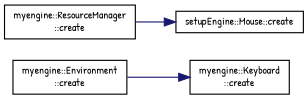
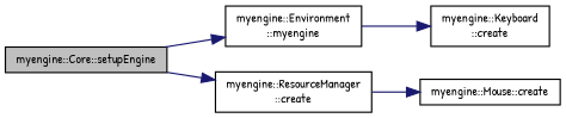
  digraph {
    fontname="Patrick Hand"
    rankdir=LR
    node [color=black fillcolor=white fontname="Patrick Hand" fontsize=10 shape=record style=filled]
    edge [color=midnightblue fontname="Patrick Hand" fontsize=10 labelfontname=Helvetica labelfontsize=10 style=solid]
-   n2 [height=0.2 label="myengine::Environment\l::create" width=0.4]
+   n1 [fillcolor=grey75 fontcolor=black height=0.2 label="myengine::Core::setupEngine" width=0.4]
+   n2 [height=0.2 label="myengine::Environment\l::myengine" width=0.4]
    n3 [height=0.2 label="myengine::ResourceManager\l::create" width=0.4]
    n4 [height=0.2 label="myengine::Keyboard\l::create" width=0.4]
-   n5 [height=0.2 label="setupEngine::Mouse::create" width=0.4]
+   n5 [height=0.2 label="myengine::Mouse::create" width=0.4]
+   n1 -> n2
+   n1 -> n3
    n2 -> n4
    n3 -> n5
  }
